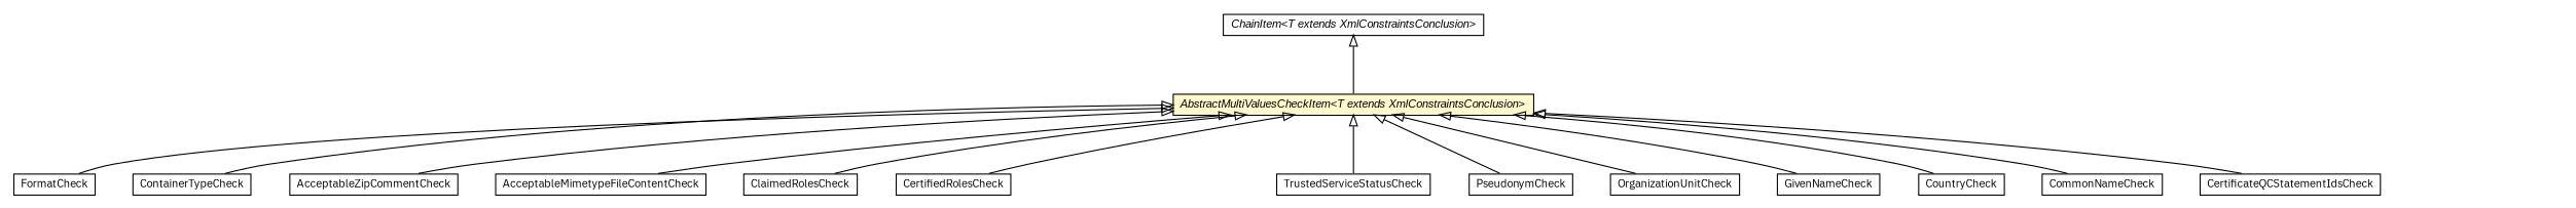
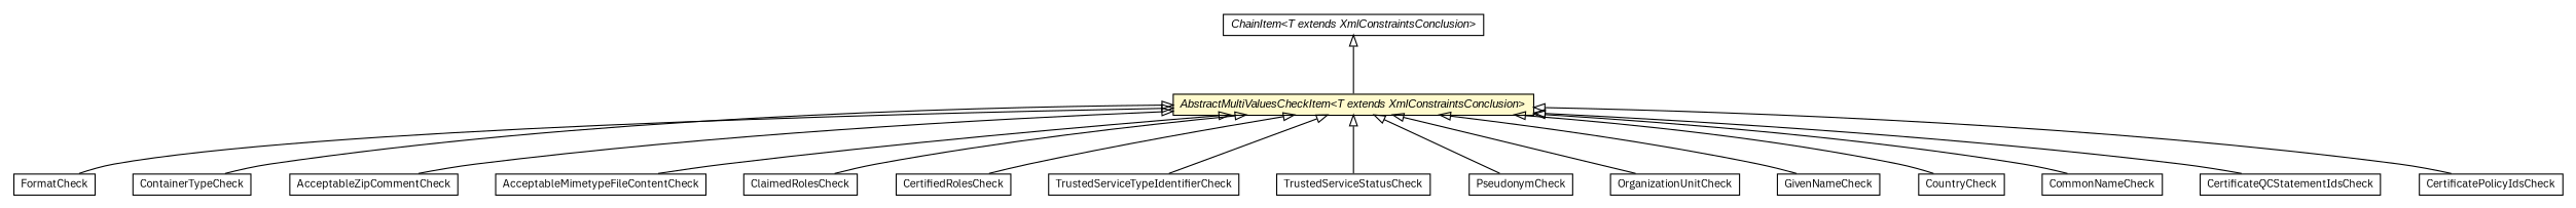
  digraph {
    fontname="IBM Plex Sans"
    nodesep=0.25
    ranksep=0.5
    node [fontcolor=black fontname="IBM Plex Sans" fontsize=10.0 shape=plaintext]
    edge [arrowtail=empty dir=back fontname="IBM Plex Sans" fontsize=10 headport=p labelfontname=arial labelfontsize=10 tailport=p]
    n1 [label=<<table title="eu.europa.esig.dss.validation.process.ChainItem" border="0" cellborder="1" cellspacing="0" cellpadding="2" port="p" href="../ChainItem.html"> 		<tr><td><table border="0" cellspacing="0" cellpadding="1"> <tr><td align="center" balign="center"><font face="arial italic"> ChainItem&lt;T extends XmlConstraintsConclusion&gt; </font></td></tr> 		</table></td></tr> 		</table>>]
    n2 [label=<<table title="eu.europa.esig.dss.validation.process.bbb.AbstractMultiValuesCheckItem" border="0" cellborder="1" cellspacing="0" cellpadding="2" port="p" bgcolor="lemonChiffon" href="./AbstractMultiValuesCheckItem.html"> 		<tr><td><table border="0" cellspacing="0" cellpadding="1"> <tr><td align="center" balign="center"><font face="arial italic"> AbstractMultiValuesCheckItem&lt;T extends XmlConstraintsConclusion&gt; </font></td></tr> 		</table></td></tr> 		</table>>]
    n3 [label=<<table title="eu.europa.esig.dss.validation.process.bbb.fc.checks.FormatCheck" border="0" cellborder="1" cellspacing="0" cellpadding="2" port="p" href="./fc/checks/FormatCheck.html"> 		<tr><td><table border="0" cellspacing="0" cellpadding="1"> <tr><td align="center" balign="center"> FormatCheck </td></tr> 		</table></td></tr> 		</table>>]
    n4 [label=<<table title="eu.europa.esig.dss.validation.process.bbb.fc.checks.ContainerTypeCheck" border="0" cellborder="1" cellspacing="0" cellpadding="2" port="p" href="./fc/checks/ContainerTypeCheck.html"> 		<tr><td><table border="0" cellspacing="0" cellpadding="1"> <tr><td align="center" balign="center"> ContainerTypeCheck </td></tr> 		</table></td></tr> 		</table>>]
    n5 [label=<<table title="eu.europa.esig.dss.validation.process.bbb.fc.checks.AcceptableZipCommentCheck" border="0" cellborder="1" cellspacing="0" cellpadding="2" port="p" href="./fc/checks/AcceptableZipCommentCheck.html"> 		<tr><td><table border="0" cellspacing="0" cellpadding="1"> <tr><td align="center" balign="center"> AcceptableZipCommentCheck </td></tr> 		</table></td></tr> 		</table>>]
    n6 [label=<<table title="eu.europa.esig.dss.validation.process.bbb.fc.checks.AcceptableMimetypeFileContentCheck" border="0" cellborder="1" cellspacing="0" cellpadding="2" port="p" href="./fc/checks/AcceptableMimetypeFileContentCheck.html"> 		<tr><td><table border="0" cellspacing="0" cellpadding="1"> <tr><td align="center" balign="center"> AcceptableMimetypeFileContentCheck </td></tr> 		</table></td></tr> 		</table>>]
    n7 [label=<<table title="eu.europa.esig.dss.validation.process.bbb.sav.checks.ClaimedRolesCheck" border="0" cellborder="1" cellspacing="0" cellpadding="2" port="p" href="./sav/checks/ClaimedRolesCheck.html"> 		<tr><td><table border="0" cellspacing="0" cellpadding="1"> <tr><td align="center" balign="center"> ClaimedRolesCheck </td></tr> 		</table></td></tr> 		</table>>]
    n8 [label=<<table title="eu.europa.esig.dss.validation.process.bbb.sav.checks.CertifiedRolesCheck" border="0" cellborder="1" cellspacing="0" cellpadding="2" port="p" href="./sav/checks/CertifiedRolesCheck.html"> 		<tr><td><table border="0" cellspacing="0" cellpadding="1"> <tr><td align="center" balign="center"> CertifiedRolesCheck </td></tr> 		</table></td></tr> 		</table>>]
+   n9 [label=<<table title="eu.europa.esig.dss.validation.process.bbb.xcv.checks.TrustedServiceTypeIdentifierCheck" border="0" cellborder="1" cellspacing="0" cellpadding="2" port="p" href="./xcv/checks/TrustedServiceTypeIdentifierCheck.html"> 		<tr><td><table border="0" cellspacing="0" cellpadding="1"> <tr><td align="center" balign="center"> TrustedServiceTypeIdentifierCheck </td></tr> 		</table></td></tr> 		</table>>]
    n10 [label=<<table title="eu.europa.esig.dss.validation.process.bbb.xcv.checks.TrustedServiceStatusCheck" border="0" cellborder="1" cellspacing="0" cellpadding="2" port="p" href="./xcv/checks/TrustedServiceStatusCheck.html"> 		<tr><td><table border="0" cellspacing="0" cellpadding="1"> <tr><td align="center" balign="center"> TrustedServiceStatusCheck </td></tr> 		</table></td></tr> 		</table>>]
    n11 [label=<<table title="eu.europa.esig.dss.validation.process.bbb.xcv.sub.checks.PseudonymCheck" border="0" cellborder="1" cellspacing="0" cellpadding="2" port="p" href="./xcv/sub/checks/PseudonymCheck.html"> 		<tr><td><table border="0" cellspacing="0" cellpadding="1"> <tr><td align="center" balign="center"> PseudonymCheck </td></tr> 		</table></td></tr> 		</table>>]
    n12 [label=<<table title="eu.europa.esig.dss.validation.process.bbb.xcv.sub.checks.OrganizationUnitCheck" border="0" cellborder="1" cellspacing="0" cellpadding="2" port="p" href="./xcv/sub/checks/OrganizationUnitCheck.html"> 		<tr><td><table border="0" cellspacing="0" cellpadding="1"> <tr><td align="center" balign="center"> OrganizationUnitCheck </td></tr> 		</table></td></tr> 		</table>>]
    n13 [label=<<table title="eu.europa.esig.dss.validation.process.bbb.xcv.sub.checks.GivenNameCheck" border="0" cellborder="1" cellspacing="0" cellpadding="2" port="p" href="./xcv/sub/checks/GivenNameCheck.html"> 		<tr><td><table border="0" cellspacing="0" cellpadding="1"> <tr><td align="center" balign="center"> GivenNameCheck </td></tr> 		</table></td></tr> 		</table>>]
    n14 [label=<<table title="eu.europa.esig.dss.validation.process.bbb.xcv.sub.checks.CountryCheck" border="0" cellborder="1" cellspacing="0" cellpadding="2" port="p" href="./xcv/sub/checks/CountryCheck.html"> 		<tr><td><table border="0" cellspacing="0" cellpadding="1"> <tr><td align="center" balign="center"> CountryCheck </td></tr> 		</table></td></tr> 		</table>>]
    n15 [label=<<table title="eu.europa.esig.dss.validation.process.bbb.xcv.sub.checks.CommonNameCheck" border="0" cellborder="1" cellspacing="0" cellpadding="2" port="p" href="./xcv/sub/checks/CommonNameCheck.html"> 		<tr><td><table border="0" cellspacing="0" cellpadding="1"> <tr><td align="center" balign="center"> CommonNameCheck </td></tr> 		</table></td></tr> 		</table>>]
    n16 [label=<<table title="eu.europa.esig.dss.validation.process.bbb.xcv.sub.checks.CertificateQCStatementIdsCheck" border="0" cellborder="1" cellspacing="0" cellpadding="2" port="p" href="./xcv/sub/checks/CertificateQCStatementIdsCheck.html"> 		<tr><td><table border="0" cellspacing="0" cellpadding="1"> <tr><td align="center" balign="center"> CertificateQCStatementIdsCheck </td></tr> 		</table></td></tr> 		</table>>]
+   n17 [label=<<table title="eu.europa.esig.dss.validation.process.bbb.xcv.sub.checks.CertificatePolicyIdsCheck" border="0" cellborder="1" cellspacing="0" cellpadding="2" port="p" href="./xcv/sub/checks/CertificatePolicyIdsCheck.html"> 		<tr><td><table border="0" cellspacing="0" cellpadding="1"> <tr><td align="center" balign="center"> CertificatePolicyIdsCheck </td></tr> 		</table></td></tr> 		</table>>]
    n1 -> n2
    n2 -> n3
    n2 -> n4
    n2 -> n5
    n2 -> n6
    n2 -> n7
    n2 -> n8
+   n2 -> n9
    n2 -> n10
    n2 -> n11
    n2 -> n12
    n2 -> n13
    n2 -> n14
    n2 -> n15
    n2 -> n16
+   n2 -> n17
  }
